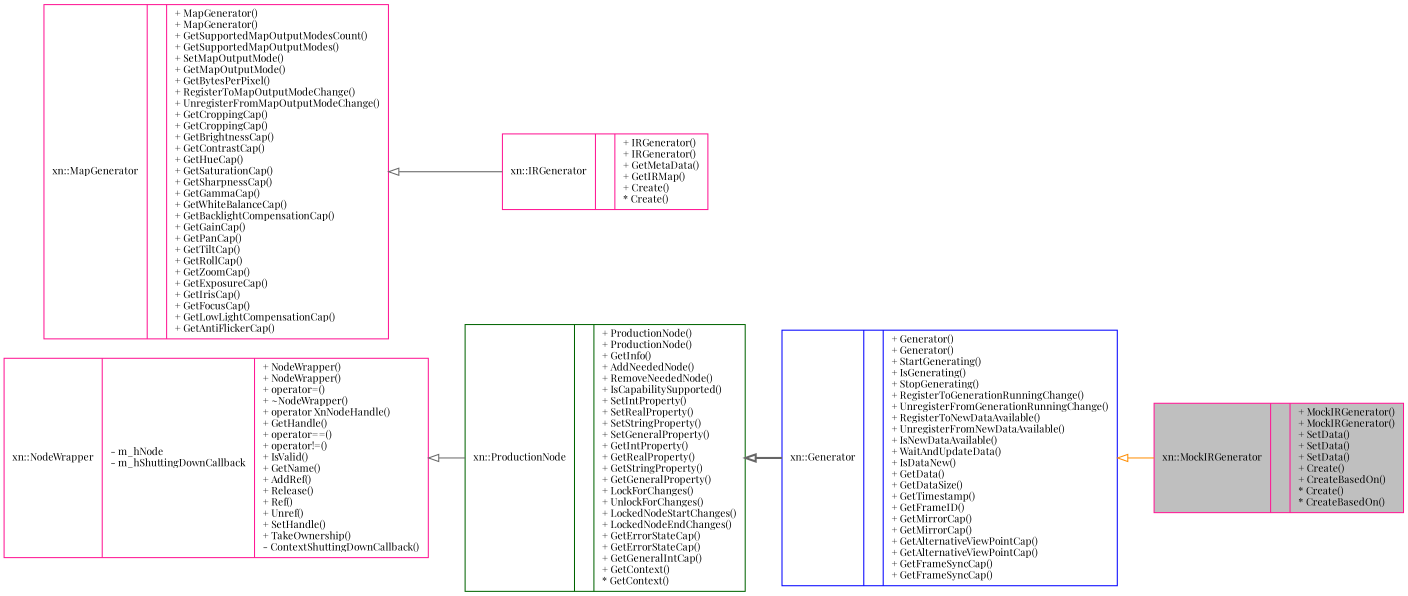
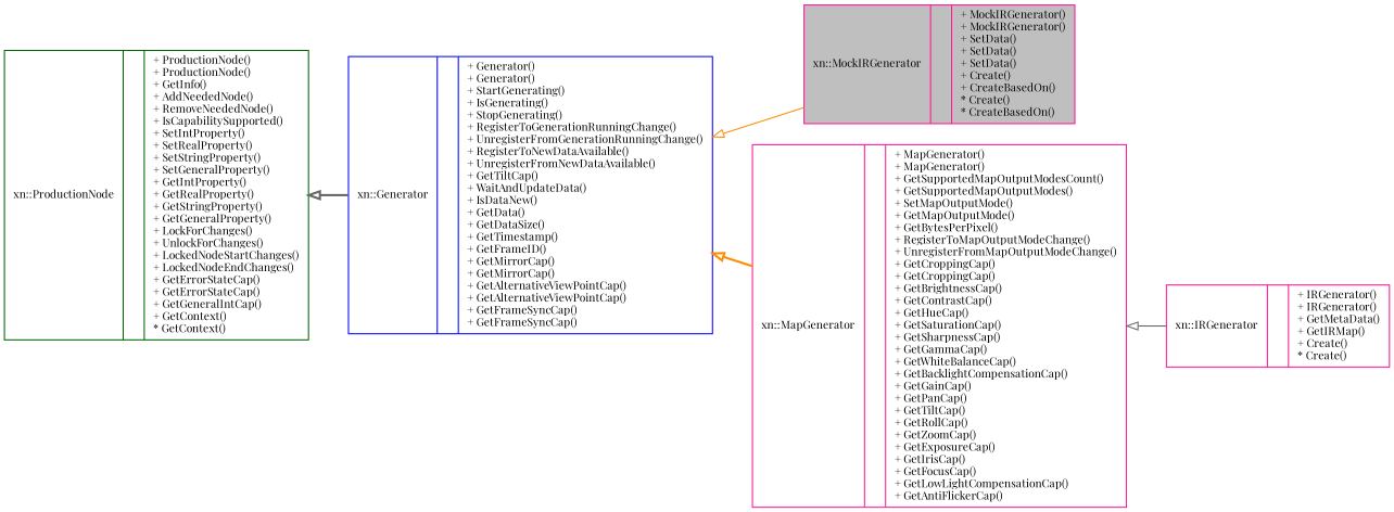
  digraph {
    fontname="Playfair Display"
    rankdir=LR
    node [color=deeppink fillcolor=white fontname="Playfair Display" fontsize=10 shape=record style=filled]
    edge [arrowtail=empty color=gray40 dir=back fontname="Playfair Display" fontsize=10 labelfontname=FreeSans labelfontsize=10 style=solid]
    n1 [fillcolor=grey75 fontcolor=black height=0.2 label="{xn::MockIRGenerator\n||+ MockIRGenerator()\l+ MockIRGenerator()\l+ SetData()\l+ SetData()\l+ SetData()\l+ Create()\l+ CreateBasedOn()\l* Create()\l* CreateBasedOn()\l}" width=0.4]
    n2 [height=0.2 label="{xn::IRGenerator\n||+ IRGenerator()\l+ IRGenerator()\l+ GetMetaData()\l+ GetIRMap()\l+ Create()\l* Create()\l}" width=0.4]
    n3 [height=0.2 label="{xn::MapGenerator\n||+ MapGenerator()\l+ MapGenerator()\l+ GetSupportedMapOutputModesCount()\l+ GetSupportedMapOutputModes()\l+ SetMapOutputMode()\l+ GetMapOutputMode()\l+ GetBytesPerPixel()\l+ RegisterToMapOutputModeChange()\l+ UnregisterFromMapOutputModeChange()\l+ GetCroppingCap()\l+ GetCroppingCap()\l+ GetBrightnessCap()\l+ GetContrastCap()\l+ GetHueCap()\l+ GetSaturationCap()\l+ GetSharpnessCap()\l+ GetGammaCap()\l+ GetWhiteBalanceCap()\l+ GetBacklightCompensationCap()\l+ GetGainCap()\l+ GetPanCap()\l+ GetTiltCap()\l+ GetRollCap()\l+ GetZoomCap()\l+ GetExposureCap()\l+ GetIrisCap()\l+ GetFocusCap()\l+ GetLowLightCompensationCap()\l+ GetAntiFlickerCap()\l}" width=0.4]
-   n4 [color=blue height=0.2 label="{xn::Generator\n||+ Generator()\l+ Generator()\l+ StartGenerating()\l+ IsGenerating()\l+ StopGenerating()\l+ RegisterToGenerationRunningChange()\l+ UnregisterFromGenerationRunningChange()\l+ RegisterToNewDataAvailable()\l+ UnregisterFromNewDataAvailable()\l+ IsNewDataAvailable()\l+ WaitAndUpdateData()\l+ IsDataNew()\l+ GetData()\l+ GetDataSize()\l+ GetTimestamp()\l+ GetFrameID()\l+ GetMirrorCap()\l+ GetMirrorCap()\l+ GetAlternativeViewPointCap()\l+ GetAlternativeViewPointCap()\l+ GetFrameSyncCap()\l+ GetFrameSyncCap()\l}" width=0.4]
+   n4 [color=blue height=0.2 label="{xn::Generator\n||+ Generator()\l+ Generator()\l+ StartGenerating()\l+ IsGenerating()\l+ StopGenerating()\l+ RegisterToGenerationRunningChange()\l+ UnregisterFromGenerationRunningChange()\l+ RegisterToNewDataAvailable()\l+ UnregisterFromNewDataAvailable()\l+ GetTiltCap()\l+ WaitAndUpdateData()\l+ IsDataNew()\l+ GetData()\l+ GetDataSize()\l+ GetTimestamp()\l+ GetFrameID()\l+ GetMirrorCap()\l+ GetMirrorCap()\l+ GetAlternativeViewPointCap()\l+ GetAlternativeViewPointCap()\l+ GetFrameSyncCap()\l+ GetFrameSyncCap()\l}" width=0.4]
    n5 [color=darkgreen height=0.2 label="{xn::ProductionNode\n||+ ProductionNode()\l+ ProductionNode()\l+ GetInfo()\l+ AddNeededNode()\l+ RemoveNeededNode()\l+ IsCapabilitySupported()\l+ SetIntProperty()\l+ SetRealProperty()\l+ SetStringProperty()\l+ SetGeneralProperty()\l+ GetIntProperty()\l+ GetRealProperty()\l+ GetStringProperty()\l+ GetGeneralProperty()\l+ LockForChanges()\l+ UnlockForChanges()\l+ LockedNodeStartChanges()\l+ LockedNodeEndChanges()\l+ GetErrorStateCap()\l+ GetErrorStateCap()\l+ GetGeneralIntCap()\l+ GetContext()\l* GetContext()\l}" width=0.4]
-   n6 [height=0.2 label="{xn::NodeWrapper\n|- m_hNode\l- m_hShuttingDownCallback\l|+ NodeWrapper()\l+ NodeWrapper()\l+ operator=()\l+ ~NodeWrapper()\l+ operator XnNodeHandle()\l+ GetHandle()\l+ operator==()\l+ operator!=()\l+ IsValid()\l+ GetName()\l+ AddRef()\l+ Release()\l+ Ref()\l+ Unref()\l+ SetHandle()\l+ TakeOwnership()\l- ContextShuttingDownCallback()\l}" width=0.4]
    n3 -> n2
    n4 -> n1 [color=darkorange]
+   n4 -> n3 [color=darkorange style=bold]
    n5 -> n4 [style=bold]
-   n6 -> n5
  }
